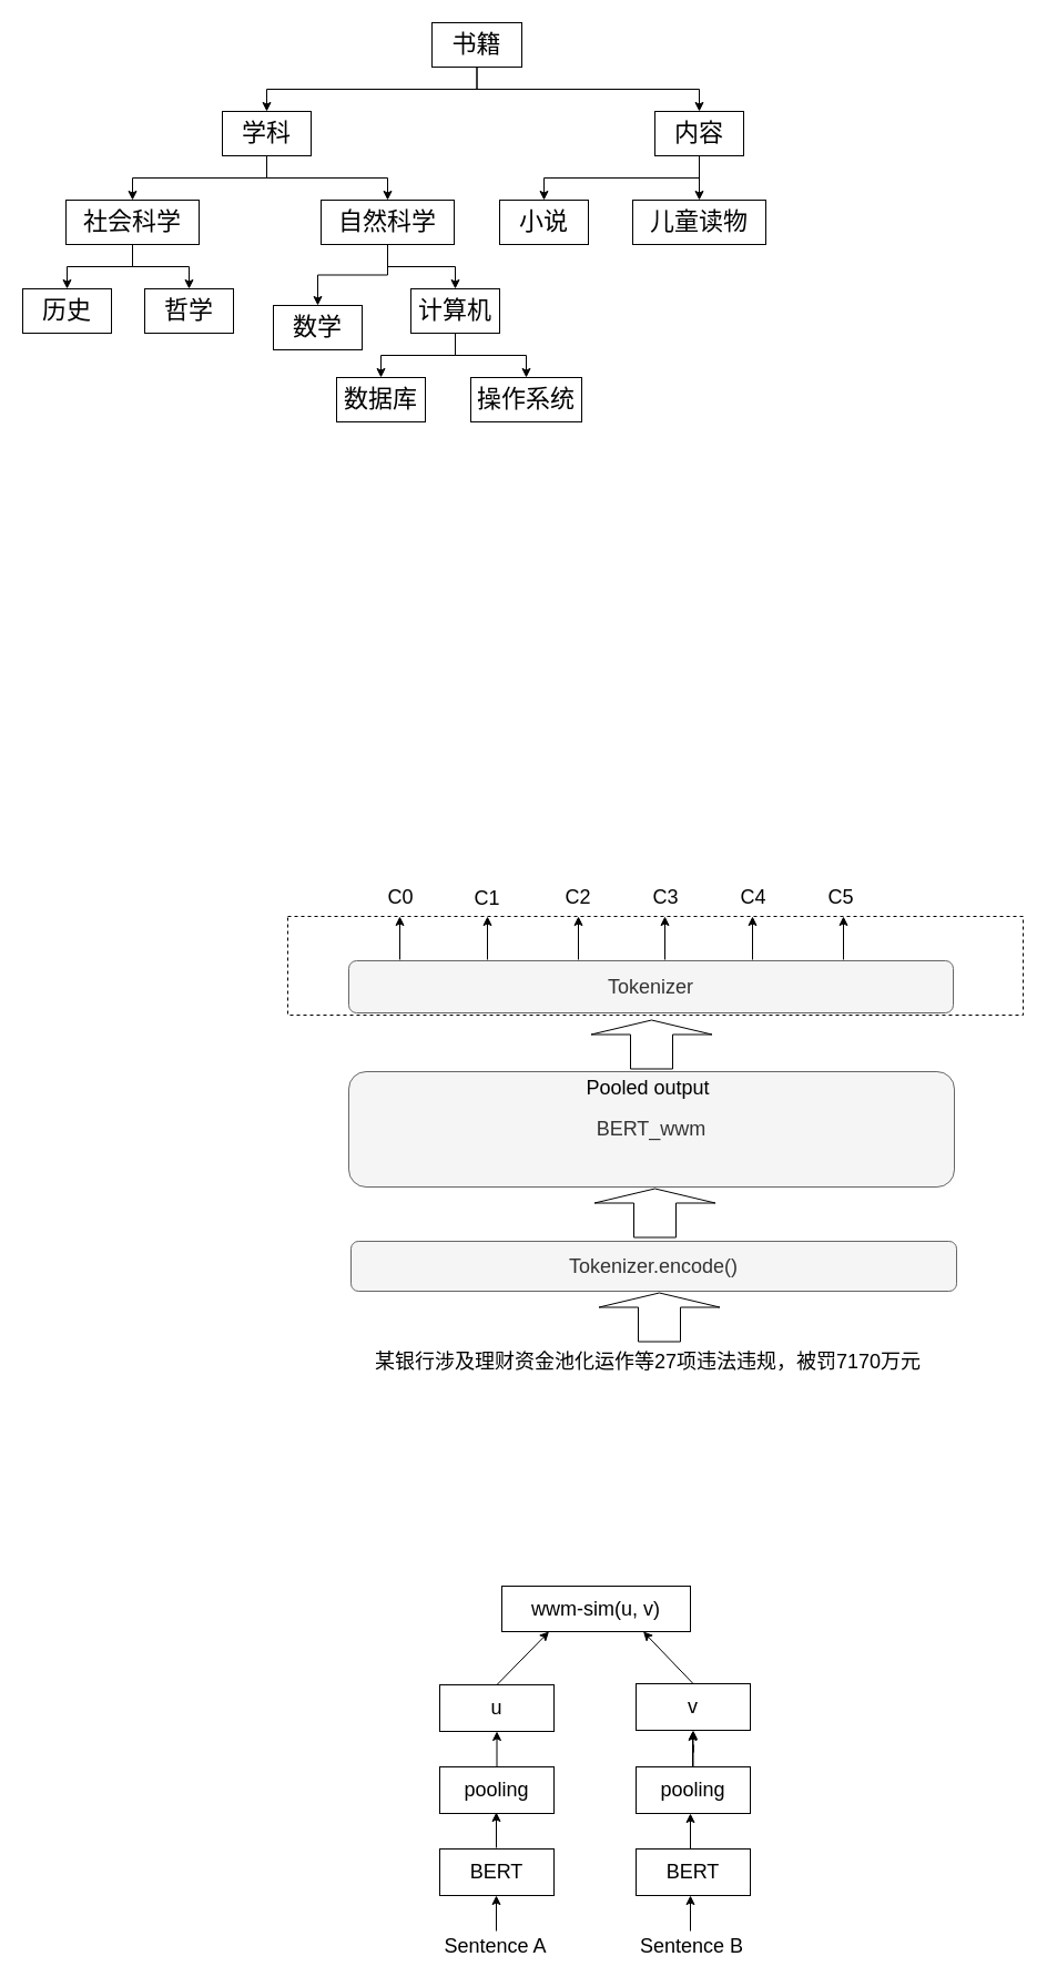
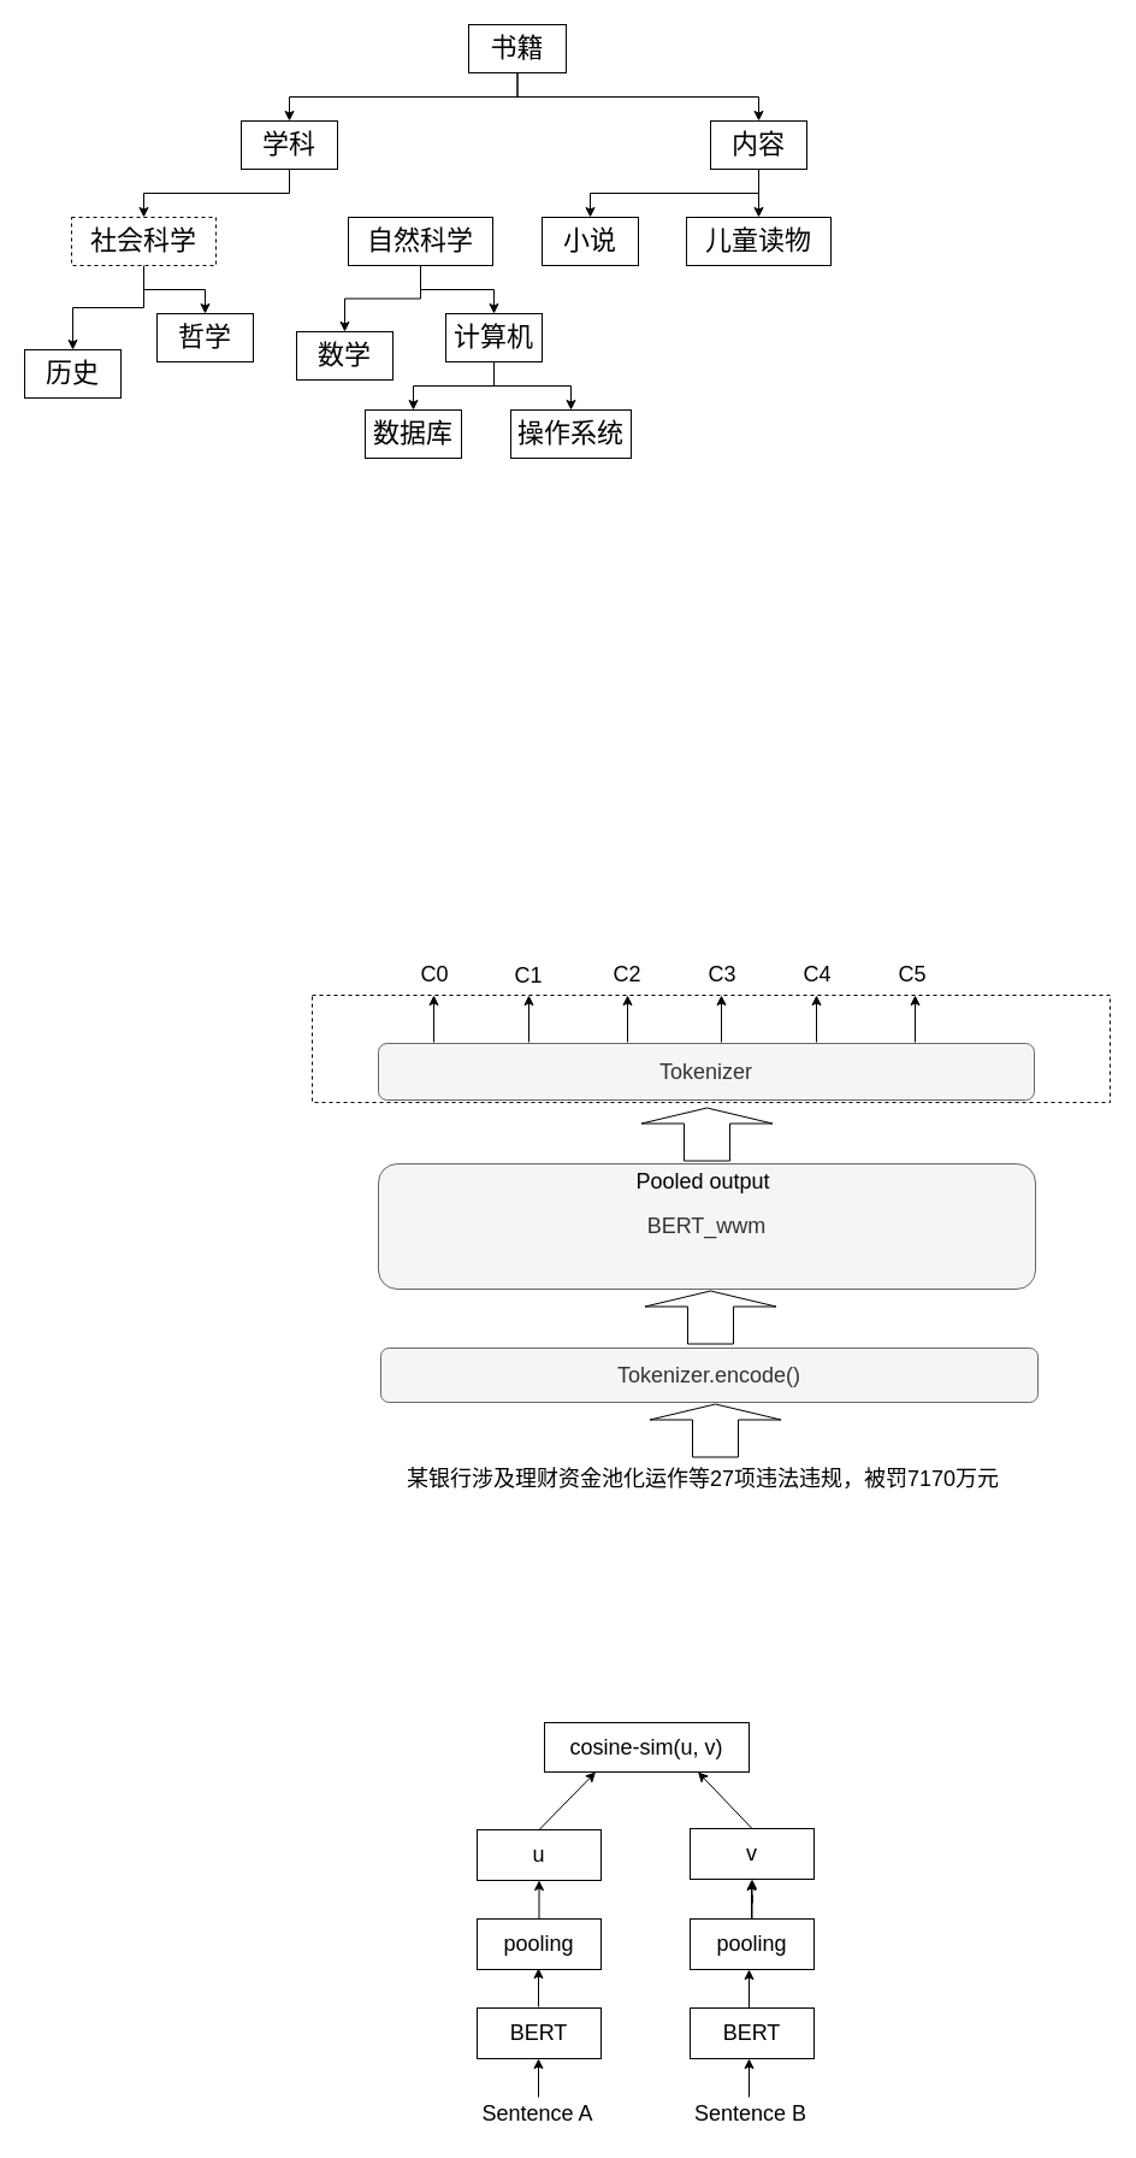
  <mxCell id="0" />
  <mxCell id="1" parent="0" />
  <mxCell id="2" value="&lt;font style=&quot;font-size: 18px;&quot;&gt;Tokenizer.encode()&lt;/font&gt;" style="rounded=1;whiteSpace=wrap;html=1;fillColor=#f5f5f5;fontColor=#333333;strokeColor=#666666;" parent="1" vertex="1"><mxGeometry x="316" y="1119" width="546" height="45" as="geometry" /></mxCell>
  <mxCell id="3" value="&lt;font style=&quot;font-size: 18px;&quot;&gt;某银行涉及理财资金池化运作等27项违法违规，被罚7170万元&lt;/font&gt;" style="text;whiteSpace=wrap;html=1;" parent="1" vertex="1"><mxGeometry x="336" y="1211" width="496" height="36" as="geometry" /></mxCell>
  <mxCell id="4" value="" style="shape=flexArrow;endArrow=classic;html=1;rounded=0;fontSize=18;endWidth=70;endSize=4;width=38;" parent="1" edge="1"><mxGeometry width="50" height="50" relative="1" as="geometry"><mxPoint x="594" y="1210" as="sourcePoint" /><mxPoint x="594" y="1165" as="targetPoint" /></mxGeometry></mxCell>
  <mxCell id="5" value="" style="shape=flexArrow;endArrow=classic;html=1;rounded=0;fontSize=18;endWidth=70;endSize=4;width=38;" parent="1" edge="1"><mxGeometry width="50" height="50" relative="1" as="geometry"><mxPoint x="590" y="1116" as="sourcePoint" /><mxPoint x="590" y="1071" as="targetPoint" /></mxGeometry></mxCell>
  <mxCell id="6" value="" style="group" parent="1" vertex="1" connectable="0"><mxGeometry x="314" y="966" width="546" height="104" as="geometry" /></mxCell>
  <mxCell id="7" value="&lt;span style=&quot;font-size: 18px;&quot;&gt;BERT_wwm&lt;/span&gt;" style="rounded=1;whiteSpace=wrap;html=1;fillColor=#f5f5f5;fontColor=#333333;strokeColor=#666666;" parent="6" vertex="1"><mxGeometry width="546" height="104" as="geometry" /></mxCell>
  <mxCell id="8" value="Pooled output" style="text;html=1;strokeColor=none;fillColor=none;align=center;verticalAlign=middle;whiteSpace=wrap;rounded=0;fontSize=18;" parent="6" vertex="1"><mxGeometry x="192" width="156" height="30" as="geometry" /></mxCell>
  <mxCell id="9" value="" style="shape=flexArrow;endArrow=classic;html=1;rounded=0;fontSize=18;endWidth=70;endSize=4;width=38;" parent="1" edge="1"><mxGeometry width="50" height="50" relative="1" as="geometry"><mxPoint x="587" y="964" as="sourcePoint" /><mxPoint x="587" y="919" as="targetPoint" /></mxGeometry></mxCell>
  <mxCell id="10" value="" style="rounded=0;whiteSpace=wrap;html=1;fontSize=18;dashed=1;" parent="1" vertex="1"><mxGeometry x="259" y="826" width="663" height="89" as="geometry" /></mxCell>
  <mxCell id="11" value="&lt;font style=&quot;font-size: 18px;&quot;&gt;Tokenizer&lt;/font&gt;" style="rounded=1;whiteSpace=wrap;html=1;fontSize=18;fillColor=#f5f5f5;fontColor=#333333;strokeColor=#666666;" parent="1" vertex="1"><mxGeometry x="314" y="866" width="545" height="47" as="geometry" /></mxCell>
  <mxCell id="12" value="" style="endArrow=classic;html=1;rounded=0;fontSize=18;" parent="1" edge="1"><mxGeometry width="50" height="50" relative="1" as="geometry"><mxPoint x="360" y="865" as="sourcePoint" /><mxPoint x="360" y="826" as="targetPoint" /></mxGeometry></mxCell>
  <mxCell id="13" value="" style="endArrow=classic;html=1;rounded=0;fontSize=18;" parent="1" edge="1"><mxGeometry width="50" height="50" relative="1" as="geometry"><mxPoint x="439" y="865" as="sourcePoint" /><mxPoint x="439" y="826" as="targetPoint" /></mxGeometry></mxCell>
  <mxCell id="14" value="" style="endArrow=classic;html=1;rounded=0;fontSize=18;" parent="1" edge="1"><mxGeometry width="50" height="50" relative="1" as="geometry"><mxPoint x="521" y="865" as="sourcePoint" /><mxPoint x="521" y="826" as="targetPoint" /></mxGeometry></mxCell>
  <mxCell id="15" value="" style="endArrow=classic;html=1;rounded=0;fontSize=18;" parent="1" edge="1"><mxGeometry width="50" height="50" relative="1" as="geometry"><mxPoint x="599" y="865" as="sourcePoint" /><mxPoint x="599" y="826" as="targetPoint" /></mxGeometry></mxCell>
  <mxCell id="16" value="" style="endArrow=classic;html=1;rounded=0;fontSize=18;" parent="1" edge="1"><mxGeometry width="50" height="50" relative="1" as="geometry"><mxPoint x="678" y="865" as="sourcePoint" /><mxPoint x="678" y="826" as="targetPoint" /></mxGeometry></mxCell>
  <mxCell id="17" value="" style="endArrow=classic;html=1;rounded=0;fontSize=18;" parent="1" edge="1"><mxGeometry width="50" height="50" relative="1" as="geometry"><mxPoint x="760" y="865" as="sourcePoint" /><mxPoint x="760" y="826" as="targetPoint" /></mxGeometry></mxCell>
  <mxCell id="18" value="C0" style="text;html=1;strokeColor=none;fillColor=none;align=center;verticalAlign=middle;whiteSpace=wrap;rounded=0;fontSize=18;" parent="1" vertex="1"><mxGeometry x="331" y="794" width="60" height="30" as="geometry" /></mxCell>
  <mxCell id="19" value="C1" style="text;html=1;strokeColor=none;fillColor=none;align=center;verticalAlign=middle;whiteSpace=wrap;rounded=0;fontSize=18;" parent="1" vertex="1"><mxGeometry x="409" y="795" width="60" height="30" as="geometry" /></mxCell>
  <mxCell id="20" value="C2" style="text;html=1;strokeColor=none;fillColor=none;align=center;verticalAlign=middle;whiteSpace=wrap;rounded=0;fontSize=18;" parent="1" vertex="1"><mxGeometry x="491" y="794" width="60" height="30" as="geometry" /></mxCell>
  <mxCell id="21" value="C3" style="text;html=1;strokeColor=none;fillColor=none;align=center;verticalAlign=middle;whiteSpace=wrap;rounded=0;fontSize=18;" parent="1" vertex="1"><mxGeometry x="570" y="794" width="60" height="30" as="geometry" /></mxCell>
  <mxCell id="22" value="C4" style="text;html=1;strokeColor=none;fillColor=none;align=center;verticalAlign=middle;whiteSpace=wrap;rounded=0;fontSize=18;" parent="1" vertex="1"><mxGeometry x="649" y="794" width="60" height="30" as="geometry" /></mxCell>
  <mxCell id="23" value="C5" style="text;html=1;strokeColor=none;fillColor=none;align=center;verticalAlign=middle;whiteSpace=wrap;rounded=0;fontSize=18;" parent="1" vertex="1"><mxGeometry x="728" y="794" width="60" height="30" as="geometry" /></mxCell>
- <mxCell id="24" value="&lt;font style=&quot;font-size: 18px;&quot;&gt;wwm-sim(u, v)&lt;/font&gt;" style="rounded=0;whiteSpace=wrap;html=1;" parent="1" vertex="1"><mxGeometry x="452" y="1430" width="170" height="41" as="geometry" /></mxCell>
+ <mxCell id="24" value="&lt;font style=&quot;font-size: 18px;&quot;&gt;cosine-sim(u, v)&lt;/font&gt;" style="rounded=0;whiteSpace=wrap;html=1;" parent="1" vertex="1"><mxGeometry x="452" y="1430" width="170" height="41" as="geometry" /></mxCell>
  <mxCell id="25" value="u" style="rounded=0;whiteSpace=wrap;html=1;fontSize=18;" parent="1" vertex="1"><mxGeometry x="396" y="1519" width="103" height="42" as="geometry" /></mxCell>
  <mxCell id="26" value="v" style="rounded=0;whiteSpace=wrap;html=1;fontSize=18;" parent="1" vertex="1"><mxGeometry x="573" y="1518" width="103" height="42" as="geometry" /></mxCell>
  <mxCell id="27" value="" style="endArrow=classic;html=1;rounded=0;fontSize=18;exitX=0.5;exitY=0;exitDx=0;exitDy=0;entryX=0.25;entryY=1;entryDx=0;entryDy=0;" parent="1" source="25" target="24" edge="1"><mxGeometry width="50" height="50" relative="1" as="geometry"><mxPoint x="565" y="1573" as="sourcePoint" /><mxPoint x="615" y="1523" as="targetPoint" /></mxGeometry></mxCell>
  <mxCell id="28" value="" style="endArrow=classic;html=1;rounded=0;fontSize=18;entryX=0.75;entryY=1;entryDx=0;entryDy=0;exitX=0.5;exitY=0;exitDx=0;exitDy=0;" parent="1" source="26" target="24" edge="1"><mxGeometry width="50" height="50" relative="1" as="geometry"><mxPoint x="565" y="1573" as="sourcePoint" /><mxPoint x="615" y="1523" as="targetPoint" /></mxGeometry></mxCell>
  <mxCell id="29" value="pooling" style="rounded=0;whiteSpace=wrap;html=1;fontSize=18;" parent="1" vertex="1"><mxGeometry x="396" y="1593" width="103" height="42" as="geometry" /></mxCell>
  <mxCell id="30" value="" style="edgeStyle=orthogonalEdgeStyle;rounded=0;orthogonalLoop=1;jettySize=auto;html=1;fontSize=18;" parent="1" source="31" target="26" edge="1"><mxGeometry relative="1" as="geometry" /></mxCell>
  <mxCell id="31" value="pooling" style="rounded=0;whiteSpace=wrap;html=1;fontSize=18;" parent="1" vertex="1"><mxGeometry x="573" y="1593" width="103" height="42" as="geometry" /></mxCell>
  <mxCell id="32" value="BERT" style="rounded=0;whiteSpace=wrap;html=1;fontSize=18;" parent="1" vertex="1"><mxGeometry x="396" y="1667" width="103" height="42" as="geometry" /></mxCell>
  <mxCell id="33" value="BERT" style="rounded=0;whiteSpace=wrap;html=1;fontSize=18;" parent="1" vertex="1"><mxGeometry x="573" y="1667" width="103" height="42" as="geometry" /></mxCell>
  <mxCell id="34" value="" style="endArrow=classic;html=1;rounded=0;fontSize=18;exitX=0.5;exitY=0;exitDx=0;exitDy=0;entryX=0.5;entryY=1;entryDx=0;entryDy=0;" parent="1" source="29" target="25" edge="1"><mxGeometry width="50" height="50" relative="1" as="geometry"><mxPoint x="565" y="1668" as="sourcePoint" /><mxPoint x="615" y="1618" as="targetPoint" /></mxGeometry></mxCell>
  <mxCell id="35" value="" style="endArrow=classic;html=1;rounded=0;fontSize=18;exitX=0.5;exitY=0;exitDx=0;exitDy=0;entryX=0.5;entryY=1;entryDx=0;entryDy=0;" parent="1" edge="1"><mxGeometry width="50" height="50" relative="1" as="geometry"><mxPoint x="624" y="1593" as="sourcePoint" /><mxPoint x="624" y="1561" as="targetPoint" /></mxGeometry></mxCell>
  <mxCell id="36" value="" style="endArrow=classic;html=1;rounded=0;fontSize=18;exitX=0.5;exitY=0;exitDx=0;exitDy=0;entryX=0.5;entryY=1;entryDx=0;entryDy=0;" parent="1" edge="1"><mxGeometry width="50" height="50" relative="1" as="geometry"><mxPoint x="447" y="1666" as="sourcePoint" /><mxPoint x="447" y="1634" as="targetPoint" /></mxGeometry></mxCell>
  <mxCell id="37" value="" style="endArrow=classic;html=1;rounded=0;fontSize=18;exitX=0.5;exitY=0;exitDx=0;exitDy=0;entryX=0.5;entryY=1;entryDx=0;entryDy=0;" parent="1" edge="1"><mxGeometry width="50" height="50" relative="1" as="geometry"><mxPoint x="622" y="1667" as="sourcePoint" /><mxPoint x="622" y="1635" as="targetPoint" /></mxGeometry></mxCell>
  <mxCell id="38" value="Sentence A" style="text;html=1;strokeColor=none;fillColor=none;align=center;verticalAlign=middle;whiteSpace=wrap;rounded=0;fontSize=18;" parent="1" vertex="1"><mxGeometry x="397" y="1740" width="99" height="30" as="geometry" /></mxCell>
  <mxCell id="39" value="Sentence B" style="text;html=1;strokeColor=none;fillColor=none;align=center;verticalAlign=middle;whiteSpace=wrap;rounded=0;fontSize=18;" parent="1" vertex="1"><mxGeometry x="574" y="1740" width="99" height="30" as="geometry" /></mxCell>
  <mxCell id="40" value="" style="endArrow=classic;html=1;rounded=0;fontSize=18;exitX=0.5;exitY=0;exitDx=0;exitDy=0;entryX=0.5;entryY=1;entryDx=0;entryDy=0;" parent="1" edge="1"><mxGeometry width="50" height="50" relative="1" as="geometry"><mxPoint x="447" y="1741" as="sourcePoint" /><mxPoint x="447" y="1709" as="targetPoint" /></mxGeometry></mxCell>
  <mxCell id="41" value="" style="endArrow=classic;html=1;rounded=0;fontSize=18;exitX=0.5;exitY=0;exitDx=0;exitDy=0;entryX=0.5;entryY=1;entryDx=0;entryDy=0;" parent="1" edge="1"><mxGeometry width="50" height="50" relative="1" as="geometry"><mxPoint x="622" y="1741" as="sourcePoint" /><mxPoint x="622" y="1709" as="targetPoint" /></mxGeometry></mxCell>
  <mxCell id="42" style="edgeStyle=orthogonalEdgeStyle;rounded=0;orthogonalLoop=1;jettySize=auto;html=1;exitX=0.5;exitY=1;exitDx=0;exitDy=0;entryX=0.5;entryY=0;entryDx=0;entryDy=0;" parent="1" source="44" target="47" edge="1"><mxGeometry relative="1" as="geometry" /></mxCell>
  <mxCell id="43" style="edgeStyle=orthogonalEdgeStyle;rounded=0;orthogonalLoop=1;jettySize=auto;html=1;exitX=0.5;exitY=1;exitDx=0;exitDy=0;" parent="1" source="44" target="56" edge="1"><mxGeometry relative="1" as="geometry" /></mxCell>
  <mxCell id="44" value="&lt;font style=&quot;font-size: 22px;&quot;&gt;书籍&lt;/font&gt;" style="rounded=0;whiteSpace=wrap;html=1;" parent="1" vertex="1"><mxGeometry x="389" y="20" width="81" height="40" as="geometry" /></mxCell>
  <mxCell id="45" style="edgeStyle=orthogonalEdgeStyle;rounded=0;orthogonalLoop=1;jettySize=auto;html=1;exitX=0.5;exitY=1;exitDx=0;exitDy=0;entryX=0.5;entryY=0;entryDx=0;entryDy=0;" parent="1" source="47" target="50" edge="1"><mxGeometry relative="1" as="geometry" /></mxCell>
- <mxCell id="46" style="edgeStyle=orthogonalEdgeStyle;rounded=0;orthogonalLoop=1;jettySize=auto;html=1;exitX=0.5;exitY=1;exitDx=0;exitDy=0;entryX=0.5;entryY=0;entryDx=0;entryDy=0;" parent="1" source="47" target="53" edge="1"><mxGeometry relative="1" as="geometry" /></mxCell>
  <mxCell id="47" value="&lt;font style=&quot;font-size: 22px;&quot;&gt;学科&lt;/font&gt;" style="rounded=0;whiteSpace=wrap;html=1;" parent="1" vertex="1"><mxGeometry x="200" y="100" width="80" height="40" as="geometry" /></mxCell>
  <mxCell id="48" style="edgeStyle=orthogonalEdgeStyle;rounded=0;orthogonalLoop=1;jettySize=auto;html=1;exitX=0.5;exitY=1;exitDx=0;exitDy=0;entryX=0.5;entryY=0;entryDx=0;entryDy=0;" parent="1" source="50" target="59" edge="1"><mxGeometry relative="1" as="geometry" /></mxCell>
  <mxCell id="49" style="edgeStyle=orthogonalEdgeStyle;rounded=0;orthogonalLoop=1;jettySize=auto;html=1;exitX=0.5;exitY=1;exitDx=0;exitDy=0;entryX=0.5;entryY=0;entryDx=0;entryDy=0;" parent="1" source="50" target="60" edge="1"><mxGeometry relative="1" as="geometry" /></mxCell>
- <mxCell id="50" value="&lt;font style=&quot;font-size: 22px;&quot;&gt;社会科学&lt;/font&gt;" style="rounded=0;whiteSpace=wrap;html=1;" parent="1" vertex="1"><mxGeometry x="59" y="180" width="120" height="40" as="geometry" /></mxCell>
+ <mxCell id="50" value="&lt;font style=&quot;font-size: 22px;&quot;&gt;社会科学&lt;/font&gt;" style="rounded=0;whiteSpace=wrap;html=1;dashed=1;" parent="1" vertex="1"><mxGeometry x="59" y="180" width="120" height="40" as="geometry" /></mxCell>
  <mxCell id="51" style="edgeStyle=orthogonalEdgeStyle;rounded=0;orthogonalLoop=1;jettySize=auto;html=1;exitX=0.5;exitY=1;exitDx=0;exitDy=0;entryX=0.5;entryY=0;entryDx=0;entryDy=0;" parent="1" source="53" target="61" edge="1"><mxGeometry relative="1" as="geometry" /></mxCell>
  <mxCell id="52" style="edgeStyle=orthogonalEdgeStyle;rounded=0;orthogonalLoop=1;jettySize=auto;html=1;exitX=0.5;exitY=1;exitDx=0;exitDy=0;entryX=0.5;entryY=0;entryDx=0;entryDy=0;" parent="1" source="53" target="64" edge="1"><mxGeometry relative="1" as="geometry" /></mxCell>
  <mxCell id="53" value="&lt;font style=&quot;font-size: 22px;&quot;&gt;自然科学&lt;/font&gt;" style="rounded=0;whiteSpace=wrap;html=1;" parent="1" vertex="1"><mxGeometry x="289" y="180" width="120" height="40" as="geometry" /></mxCell>
  <mxCell id="54" style="edgeStyle=orthogonalEdgeStyle;rounded=0;orthogonalLoop=1;jettySize=auto;html=1;exitX=0.5;exitY=1;exitDx=0;exitDy=0;entryX=0.5;entryY=0;entryDx=0;entryDy=0;" parent="1" source="56" target="57" edge="1"><mxGeometry relative="1" as="geometry" /></mxCell>
  <mxCell id="55" style="edgeStyle=orthogonalEdgeStyle;rounded=0;orthogonalLoop=1;jettySize=auto;html=1;exitX=0.5;exitY=1;exitDx=0;exitDy=0;" parent="1" source="56" target="58" edge="1"><mxGeometry relative="1" as="geometry" /></mxCell>
  <mxCell id="56" value="&lt;font style=&quot;font-size: 22px;&quot;&gt;内容&lt;/font&gt;" style="rounded=0;whiteSpace=wrap;html=1;" parent="1" vertex="1"><mxGeometry x="590" y="100" width="80" height="40" as="geometry" /></mxCell>
  <mxCell id="57" value="&lt;font style=&quot;font-size: 22px;&quot;&gt;小说&lt;/font&gt;" style="rounded=0;whiteSpace=wrap;html=1;" parent="1" vertex="1"><mxGeometry x="450" y="180" width="80" height="40" as="geometry" /></mxCell>
  <mxCell id="58" value="&lt;font style=&quot;font-size: 22px;&quot;&gt;儿童读物&lt;/font&gt;" style="rounded=0;whiteSpace=wrap;html=1;" parent="1" vertex="1"><mxGeometry x="570" y="180" width="120" height="40" as="geometry" /></mxCell>
- <mxCell id="59" value="&lt;font style=&quot;font-size: 22px;&quot;&gt;历史&lt;/font&gt;" style="rounded=0;whiteSpace=wrap;html=1;" parent="1" vertex="1"><mxGeometry x="20" y="260" width="80" height="40" as="geometry" /></mxCell>
+ <mxCell id="59" value="&lt;font style=&quot;font-size: 22px;&quot;&gt;历史&lt;/font&gt;" style="rounded=0;whiteSpace=wrap;html=1;" parent="1" vertex="1"><mxGeometry x="20" y="290" width="80" height="40" as="geometry" /></mxCell>
  <mxCell id="60" value="&lt;span style=&quot;font-size: 22px;&quot;&gt;哲学&lt;/span&gt;" style="rounded=0;whiteSpace=wrap;html=1;" parent="1" vertex="1"><mxGeometry x="130" y="260" width="80" height="40" as="geometry" /></mxCell>
  <mxCell id="61" value="&lt;font style=&quot;font-size: 22px;&quot;&gt;数学&lt;/font&gt;" style="rounded=0;whiteSpace=wrap;html=1;" parent="1" vertex="1"><mxGeometry x="246" y="275" width="80" height="40" as="geometry" /></mxCell>
  <mxCell id="62" style="edgeStyle=orthogonalEdgeStyle;rounded=0;orthogonalLoop=1;jettySize=auto;html=1;exitX=0.5;exitY=1;exitDx=0;exitDy=0;entryX=0.5;entryY=0;entryDx=0;entryDy=0;" edge="1" parent="1" source="64" target="65"><mxGeometry relative="1" as="geometry" /></mxCell>
  <mxCell id="63" style="edgeStyle=orthogonalEdgeStyle;rounded=0;orthogonalLoop=1;jettySize=auto;html=1;exitX=0.5;exitY=1;exitDx=0;exitDy=0;entryX=0.5;entryY=0;entryDx=0;entryDy=0;" edge="1" parent="1" source="64" target="66"><mxGeometry relative="1" as="geometry" /></mxCell>
  <mxCell id="64" value="&lt;font style=&quot;font-size: 22px;&quot;&gt;计算机&lt;/font&gt;" style="rounded=0;whiteSpace=wrap;html=1;" parent="1" vertex="1"><mxGeometry x="370" y="260" width="80" height="40" as="geometry" /></mxCell>
  <mxCell id="65" value="&lt;font style=&quot;font-size: 22px;&quot;&gt;数据库&lt;/font&gt;" style="rounded=0;whiteSpace=wrap;html=1;" vertex="1" parent="1"><mxGeometry x="303" y="340" width="80" height="40" as="geometry" /></mxCell>
  <mxCell id="66" value="&lt;font style=&quot;font-size: 22px;&quot;&gt;操作系统&lt;/font&gt;" style="rounded=0;whiteSpace=wrap;html=1;" vertex="1" parent="1"><mxGeometry x="424" y="340" width="100" height="40" as="geometry" /></mxCell>
